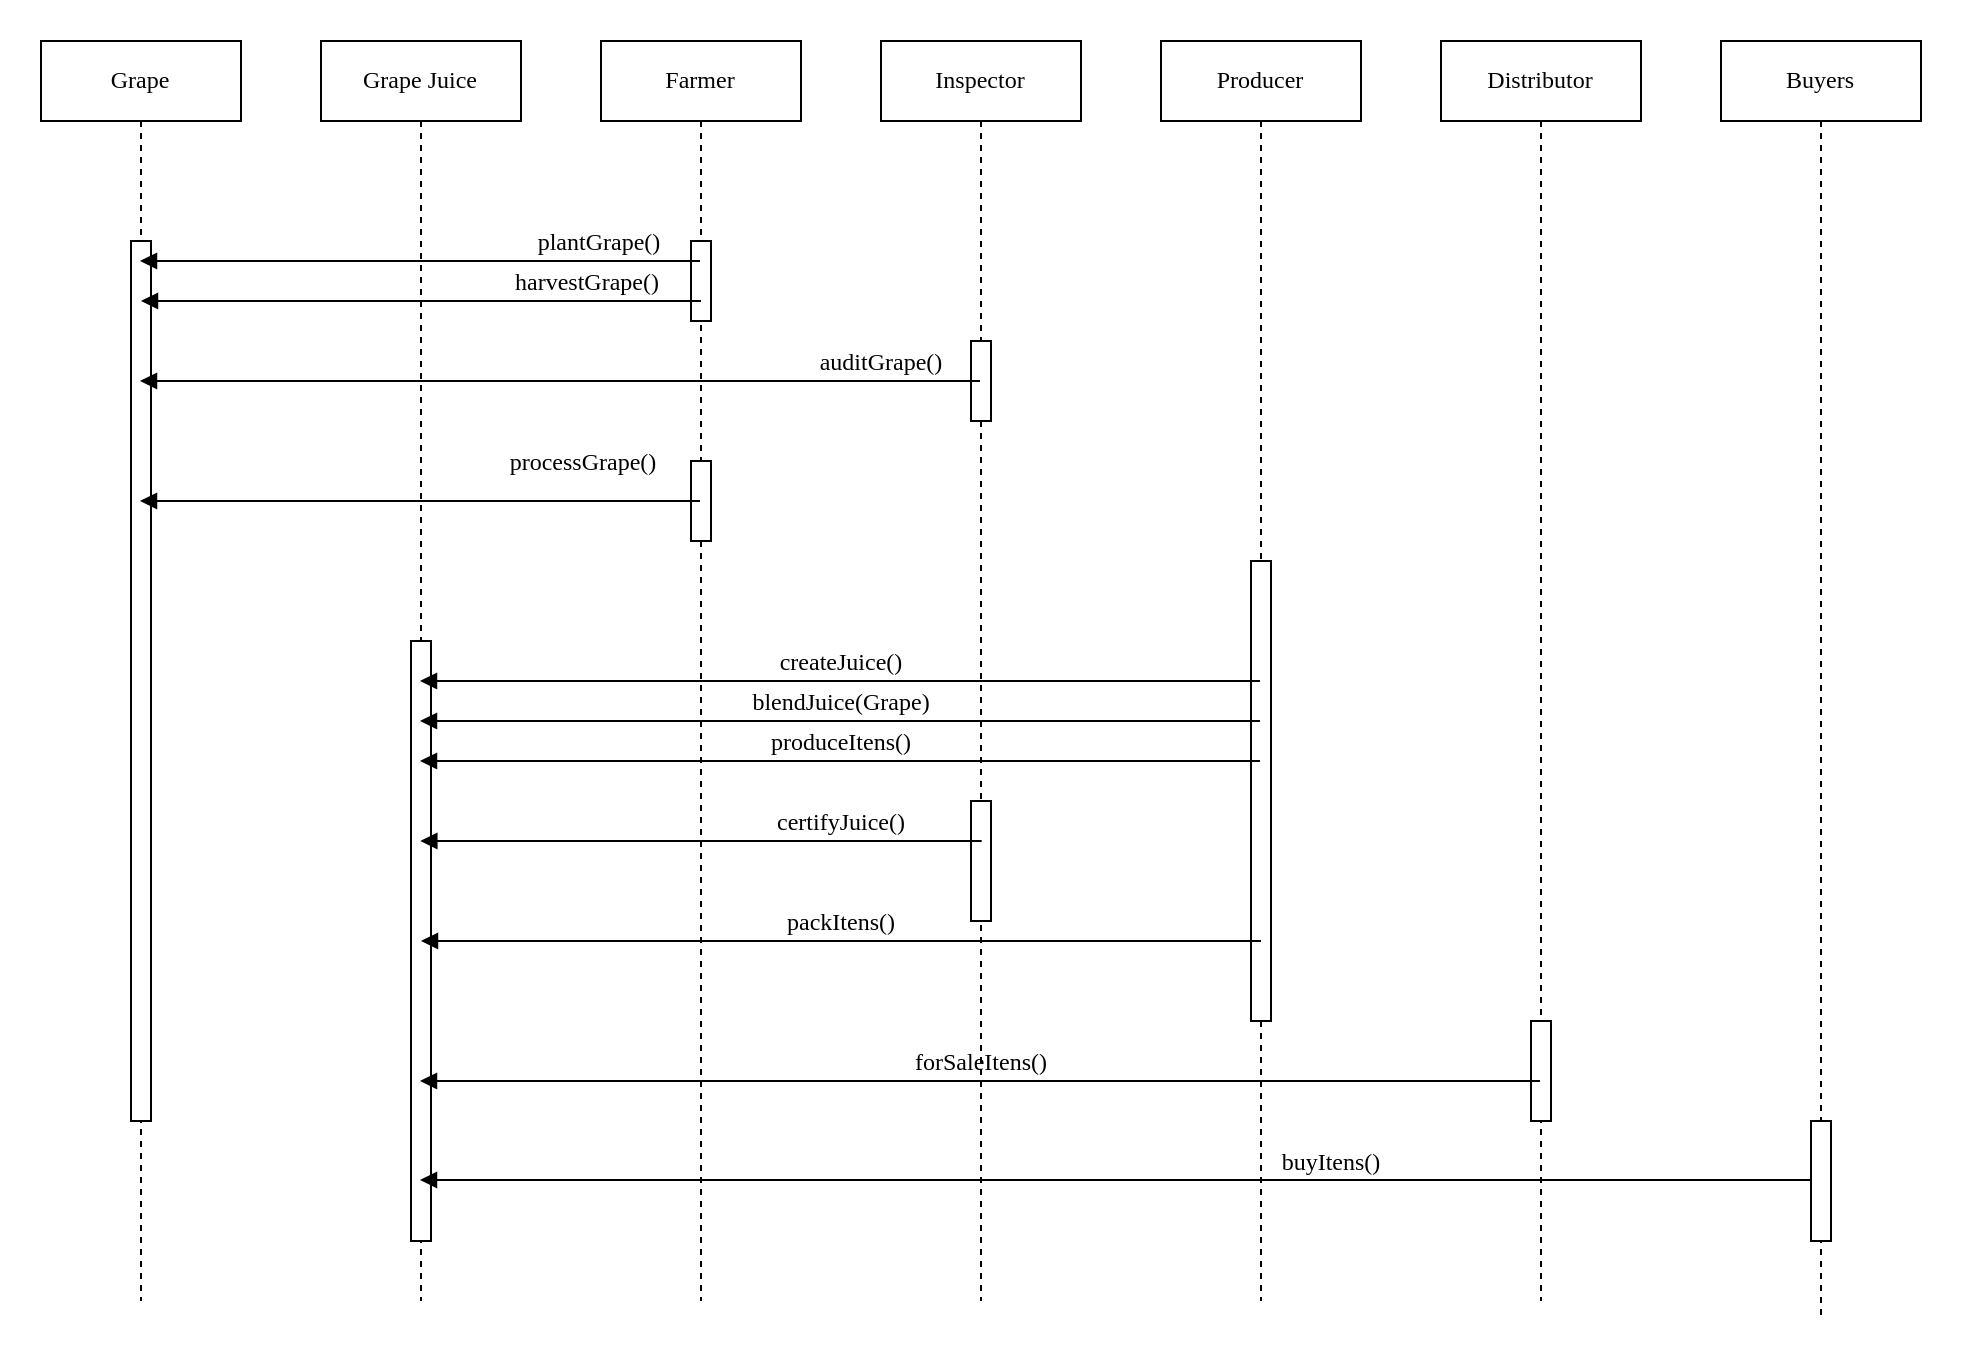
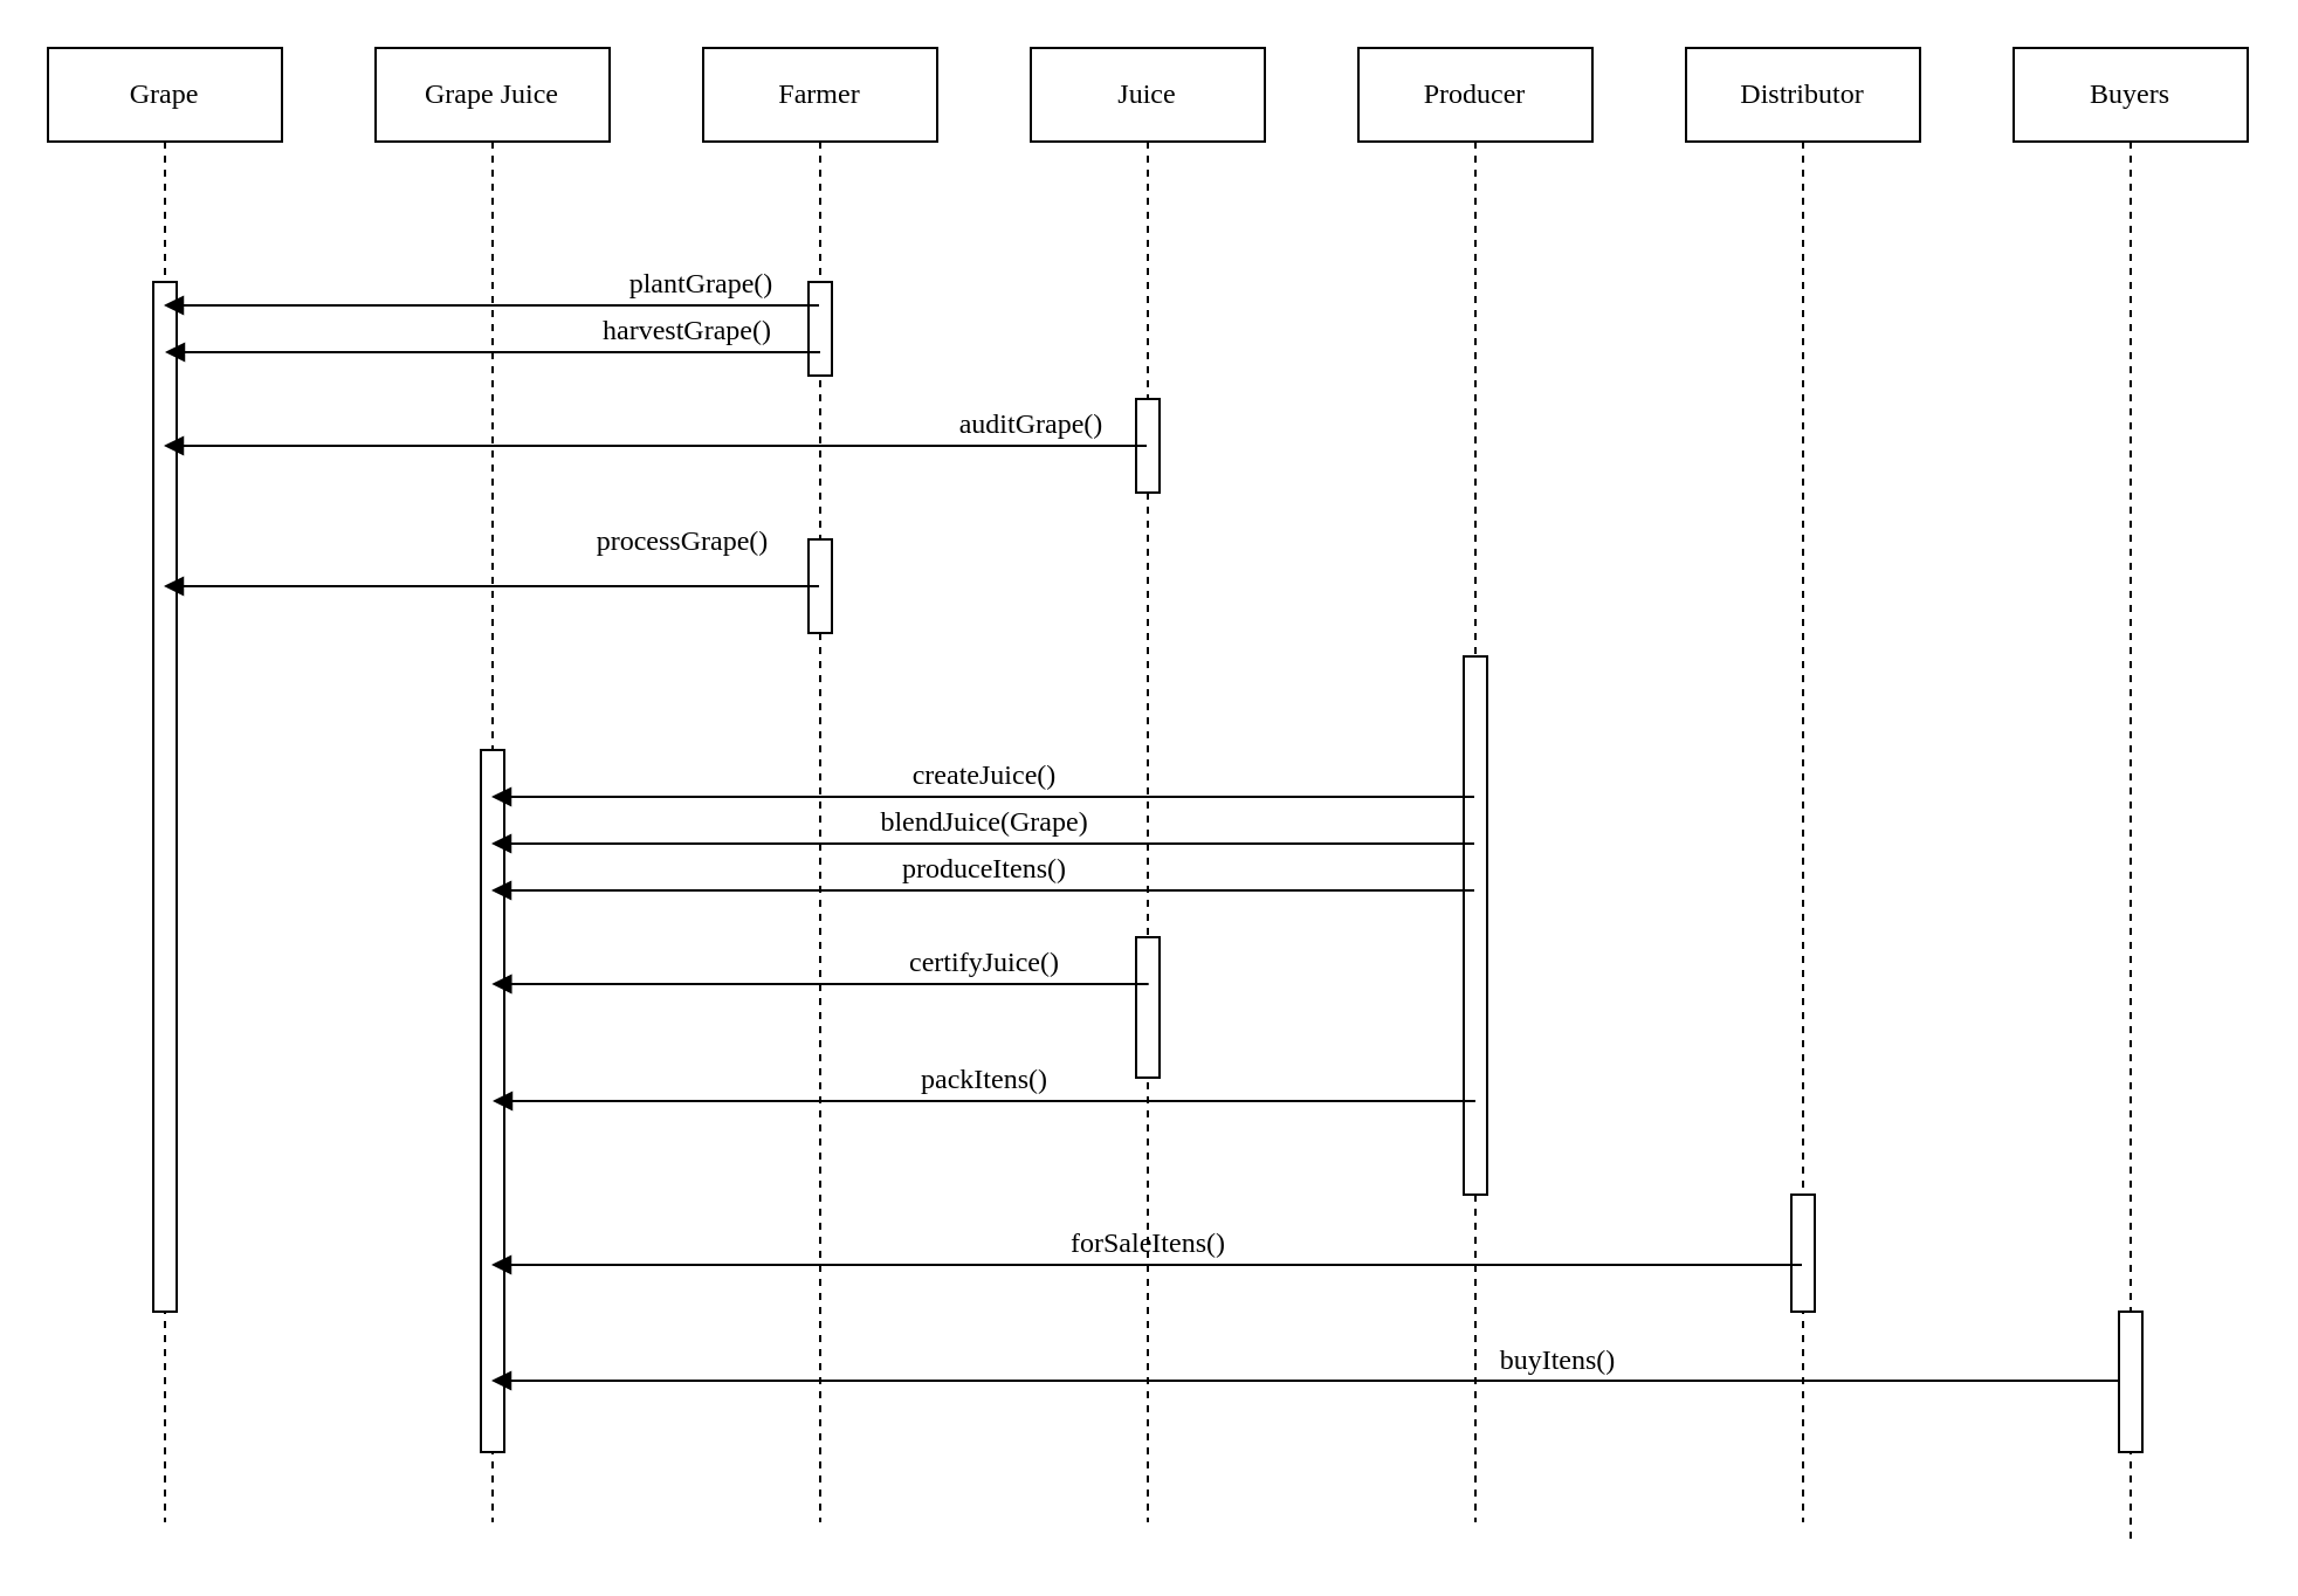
  <mxCell id="0" />
  <mxCell id="1" parent="0" />
  <mxCell id="2" value="Farmer" style="shape=umlLifeline;perimeter=lifelinePerimeter;whiteSpace=wrap;html=1;container=1;collapsible=0;recursiveResize=0;outlineConnect=0;rounded=0;shadow=0;comic=0;labelBackgroundColor=none;strokeWidth=1;fontFamily=Verdana;fontSize=12;align=center;" parent="1" vertex="1"><mxGeometry x="300" y="20" width="100" height="630" as="geometry" /></mxCell>
  <mxCell id="3" value="" style="html=1;points=[];perimeter=orthogonalPerimeter;rounded=0;shadow=0;comic=0;labelBackgroundColor=none;strokeWidth=1;fontFamily=Verdana;fontSize=12;align=center;" parent="2" vertex="1"><mxGeometry x="45" y="100" width="10" height="40" as="geometry" /></mxCell>
  <mxCell id="4" value="" style="html=1;points=[];perimeter=orthogonalPerimeter;rounded=0;shadow=0;comic=0;labelBackgroundColor=none;strokeWidth=1;fontFamily=Verdana;fontSize=12;align=center;" parent="2" vertex="1"><mxGeometry x="45" y="210" width="10" height="40" as="geometry" /></mxCell>
- <mxCell id="5" value="Inspector" style="shape=umlLifeline;perimeter=lifelinePerimeter;whiteSpace=wrap;html=1;container=1;collapsible=0;recursiveResize=0;outlineConnect=0;rounded=0;shadow=0;comic=0;labelBackgroundColor=none;strokeWidth=1;fontFamily=Verdana;fontSize=12;align=center;" parent="1" vertex="1"><mxGeometry x="440" y="20" width="100" height="630" as="geometry" /></mxCell>
+ <mxCell id="5" value="Juice" style="shape=umlLifeline;perimeter=lifelinePerimeter;whiteSpace=wrap;html=1;container=1;collapsible=0;recursiveResize=0;outlineConnect=0;rounded=0;shadow=0;comic=0;labelBackgroundColor=none;strokeWidth=1;fontFamily=Verdana;fontSize=12;align=center;" parent="1" vertex="1"><mxGeometry x="440" y="20" width="100" height="630" as="geometry" /></mxCell>
  <mxCell id="6" value="" style="html=1;points=[];perimeter=orthogonalPerimeter;rounded=0;shadow=0;comic=0;labelBackgroundColor=none;strokeWidth=1;fontFamily=Verdana;fontSize=12;align=center;" parent="5" vertex="1"><mxGeometry x="45" y="150" width="10" height="40" as="geometry" /></mxCell>
  <mxCell id="7" value="" style="html=1;points=[];perimeter=orthogonalPerimeter;rounded=0;shadow=0;comic=0;labelBackgroundColor=none;strokeWidth=1;fontFamily=Verdana;fontSize=12;align=center;" parent="5" vertex="1"><mxGeometry x="45" y="380" width="10" height="60" as="geometry" /></mxCell>
  <mxCell id="8" value="Grape" style="shape=umlLifeline;perimeter=lifelinePerimeter;whiteSpace=wrap;html=1;container=1;collapsible=0;recursiveResize=0;outlineConnect=0;rounded=0;shadow=0;comic=0;labelBackgroundColor=none;strokeWidth=1;fontFamily=Verdana;fontSize=12;align=center;" parent="1" vertex="1"><mxGeometry x="20" y="20" width="100" height="630" as="geometry" /></mxCell>
  <mxCell id="9" value="" style="html=1;points=[];perimeter=orthogonalPerimeter;rounded=0;shadow=0;comic=0;labelBackgroundColor=none;strokeWidth=1;fontFamily=Verdana;fontSize=12;align=center;" parent="8" vertex="1"><mxGeometry x="45" y="100" width="10" height="440" as="geometry" /></mxCell>
  <mxCell id="10" value="plantGrape()" style="html=1;verticalAlign=bottom;endArrow=none;labelBackgroundColor=none;fontFamily=Verdana;fontSize=12;edgeStyle=elbowEdgeStyle;elbow=vertical;endFill=0;startArrow=block;startFill=1;" parent="1" source="8" target="2" edge="1"><mxGeometry x="0.639" relative="1" as="geometry"><mxPoint x="140" y="130" as="sourcePoint" /><mxPoint x="205" y="130" as="targetPoint" /><Array as="points"><mxPoint x="190" y="130" /></Array><mxPoint as="offset" /></mxGeometry></mxCell>
  <mxCell id="11" value="processGrape()" style="html=1;verticalAlign=bottom;endArrow=none;labelBackgroundColor=none;fontFamily=Verdana;fontSize=12;edgeStyle=elbowEdgeStyle;elbow=vertical;endFill=0;startArrow=block;startFill=1;" parent="1" source="8" target="2" edge="1"><mxGeometry x="0.575" y="10" relative="1" as="geometry"><mxPoint x="80" y="249.99" as="sourcePoint" /><mxPoint x="310" y="246" as="targetPoint" /><Array as="points"><mxPoint x="160" y="250" /></Array><mxPoint as="offset" /></mxGeometry></mxCell>
  <mxCell id="12" value="auditGrape()" style="html=1;verticalAlign=bottom;endArrow=none;labelBackgroundColor=none;fontFamily=Verdana;fontSize=12;edgeStyle=elbowEdgeStyle;elbow=vertical;endFill=0;startArrow=block;startFill=1;" parent="1" source="8" target="5" edge="1"><mxGeometry x="0.761" relative="1" as="geometry"><mxPoint x="80" y="190.24" as="sourcePoint" /><mxPoint x="340" y="190" as="targetPoint" /><Array as="points"><mxPoint x="160" y="190" /><mxPoint x="154.68" y="200.76" /></Array><mxPoint as="offset" /></mxGeometry></mxCell>
  <mxCell id="13" value="Distributor" style="shape=umlLifeline;perimeter=lifelinePerimeter;whiteSpace=wrap;html=1;container=1;collapsible=0;recursiveResize=0;outlineConnect=0;rounded=0;shadow=0;comic=0;labelBackgroundColor=none;strokeWidth=1;fontFamily=Verdana;fontSize=12;align=center;" parent="1" vertex="1"><mxGeometry x="720" y="20" width="100" height="630" as="geometry" /></mxCell>
  <mxCell id="14" value="" style="html=1;points=[];perimeter=orthogonalPerimeter;rounded=0;shadow=0;comic=0;labelBackgroundColor=none;strokeWidth=1;fontFamily=Verdana;fontSize=12;align=center;" parent="13" vertex="1"><mxGeometry x="45" y="490" width="10" height="50" as="geometry" /></mxCell>
  <mxCell id="15" value="Buyers" style="shape=umlLifeline;perimeter=lifelinePerimeter;whiteSpace=wrap;html=1;container=1;collapsible=0;recursiveResize=0;outlineConnect=0;rounded=0;shadow=0;comic=0;labelBackgroundColor=none;strokeWidth=1;fontFamily=Verdana;fontSize=12;align=center;" parent="1" vertex="1"><mxGeometry x="860" y="20" width="100" height="640" as="geometry" /></mxCell>
  <mxCell id="16" value="Producer" style="shape=umlLifeline;perimeter=lifelinePerimeter;whiteSpace=wrap;html=1;container=1;collapsible=0;recursiveResize=0;outlineConnect=0;rounded=0;shadow=0;comic=0;labelBackgroundColor=none;strokeWidth=1;fontFamily=Verdana;fontSize=12;align=center;" parent="1" vertex="1"><mxGeometry x="580" y="20" width="100" height="630" as="geometry" /></mxCell>
  <mxCell id="17" value="" style="html=1;points=[];perimeter=orthogonalPerimeter;rounded=0;shadow=0;comic=0;labelBackgroundColor=none;strokeWidth=1;fontFamily=Verdana;fontSize=12;align=center;" parent="16" vertex="1"><mxGeometry x="45" y="260" width="10" height="230" as="geometry" /></mxCell>
  <mxCell id="18" value="Grape Juice" style="shape=umlLifeline;perimeter=lifelinePerimeter;whiteSpace=wrap;html=1;container=1;collapsible=0;recursiveResize=0;outlineConnect=0;rounded=0;shadow=0;comic=0;labelBackgroundColor=none;strokeWidth=1;fontFamily=Verdana;fontSize=12;align=center;" parent="1" vertex="1"><mxGeometry x="160" y="20" width="100" height="630" as="geometry" /></mxCell>
  <mxCell id="19" value="" style="html=1;points=[];perimeter=orthogonalPerimeter;rounded=0;shadow=0;comic=0;labelBackgroundColor=none;strokeWidth=1;fontFamily=Verdana;fontSize=12;align=center;" parent="18" vertex="1"><mxGeometry x="45" y="300" width="10" height="300" as="geometry" /></mxCell>
  <mxCell id="20" value="createJuice()" style="html=1;verticalAlign=bottom;endArrow=none;labelBackgroundColor=none;fontFamily=Verdana;fontSize=12;edgeStyle=elbowEdgeStyle;elbow=vertical;endFill=0;startArrow=block;startFill=1;" parent="1" source="18" target="16" edge="1"><mxGeometry relative="1" as="geometry"><mxPoint x="760" y="330" as="sourcePoint" /><mxPoint x="640" y="330" as="targetPoint" /><Array as="points"><mxPoint x="420" y="340" /></Array></mxGeometry></mxCell>
  <mxCell id="21" value="blendJuice(Grape)" style="html=1;verticalAlign=bottom;endArrow=none;labelBackgroundColor=none;fontFamily=Verdana;fontSize=12;edgeStyle=elbowEdgeStyle;elbow=vertical;endFill=0;startArrow=block;startFill=1;" parent="1" source="18" target="16" edge="1"><mxGeometry relative="1" as="geometry"><mxPoint x="760" y="360" as="sourcePoint" /><mxPoint x="640" y="360" as="targetPoint" /><Array as="points"><mxPoint x="430" y="360" /></Array></mxGeometry></mxCell>
  <mxCell id="22" value="produceItens()" style="html=1;verticalAlign=bottom;endArrow=none;labelBackgroundColor=none;fontFamily=Verdana;fontSize=12;edgeStyle=elbowEdgeStyle;elbow=vertical;endFill=0;startArrow=block;startFill=1;" parent="1" source="18" target="16" edge="1"><mxGeometry relative="1" as="geometry"><mxPoint x="760" y="390" as="sourcePoint" /><mxPoint x="640" y="390" as="targetPoint" /><Array as="points"><mxPoint x="420" y="380" /></Array></mxGeometry></mxCell>
  <mxCell id="23" value="buyItens()" style="html=1;verticalAlign=bottom;endArrow=none;labelBackgroundColor=none;fontFamily=Verdana;fontSize=12;edgeStyle=elbowEdgeStyle;elbow=vertical;endFill=0;startArrow=block;startFill=1;" parent="1" edge="1" source="18"><mxGeometry x="0.291" relative="1" as="geometry"><mxPoint x="775.429" y="589.5" as="sourcePoint" /><mxPoint x="915" y="589.5" as="targetPoint" /><Array as="points"><mxPoint x="855.5" y="589.5" /><mxPoint x="835.5" y="609.5" /></Array><mxPoint as="offset" /></mxGeometry></mxCell>
  <mxCell id="24" value="harvestGrape()" style="html=1;verticalAlign=bottom;endArrow=none;labelBackgroundColor=none;fontFamily=Verdana;fontSize=12;edgeStyle=elbowEdgeStyle;elbow=vertical;endFill=0;startArrow=block;startFill=1;" edge="1" parent="1"><mxGeometry x="0.593" relative="1" as="geometry"><mxPoint x="70" y="150" as="sourcePoint" /><mxPoint x="350" y="150" as="targetPoint" /><Array as="points"><mxPoint x="160.5" y="150" /></Array><mxPoint as="offset" /></mxGeometry></mxCell>
  <mxCell id="25" value="packItens()" style="html=1;verticalAlign=bottom;endArrow=none;labelBackgroundColor=none;fontFamily=Verdana;fontSize=12;edgeStyle=elbowEdgeStyle;elbow=vertical;endFill=0;startArrow=block;startFill=1;" edge="1" parent="1"><mxGeometry relative="1" as="geometry"><mxPoint x="210" y="470" as="sourcePoint" /><mxPoint x="630" y="470" as="targetPoint" /><Array as="points"><mxPoint x="400.5" y="470" /></Array></mxGeometry></mxCell>
  <mxCell id="26" value="certifyJuice()" style="html=1;verticalAlign=bottom;endArrow=none;labelBackgroundColor=none;fontFamily=Verdana;fontSize=12;edgeStyle=elbowEdgeStyle;elbow=vertical;endFill=0;startArrow=block;startFill=1;" edge="1" parent="1"><mxGeometry x="0.496" relative="1" as="geometry"><mxPoint x="209.66" y="420" as="sourcePoint" /><mxPoint x="490.34" y="420" as="targetPoint" /><Array as="points"><mxPoint x="380.16" y="420" /><mxPoint x="210.84" y="420" /></Array><mxPoint as="offset" /></mxGeometry></mxCell>
  <mxCell id="27" value="forSaleItens()" style="html=1;verticalAlign=bottom;endArrow=none;labelBackgroundColor=none;fontFamily=Verdana;fontSize=12;edgeStyle=elbowEdgeStyle;elbow=vertical;endFill=0;startArrow=block;startFill=1;" edge="1" parent="1" source="18" target="13"><mxGeometry relative="1" as="geometry"><mxPoint x="210" y="540" as="sourcePoint" /><mxPoint x="630" y="540" as="targetPoint" /><Array as="points"><mxPoint x="400.5" y="540" /></Array></mxGeometry></mxCell>
  <mxCell id="28" value="" style="html=1;points=[];perimeter=orthogonalPerimeter;rounded=0;shadow=0;comic=0;labelBackgroundColor=none;strokeWidth=1;fontFamily=Verdana;fontSize=12;align=center;" parent="1" vertex="1"><mxGeometry x="905" y="560" width="10" height="60" as="geometry" /></mxCell>
